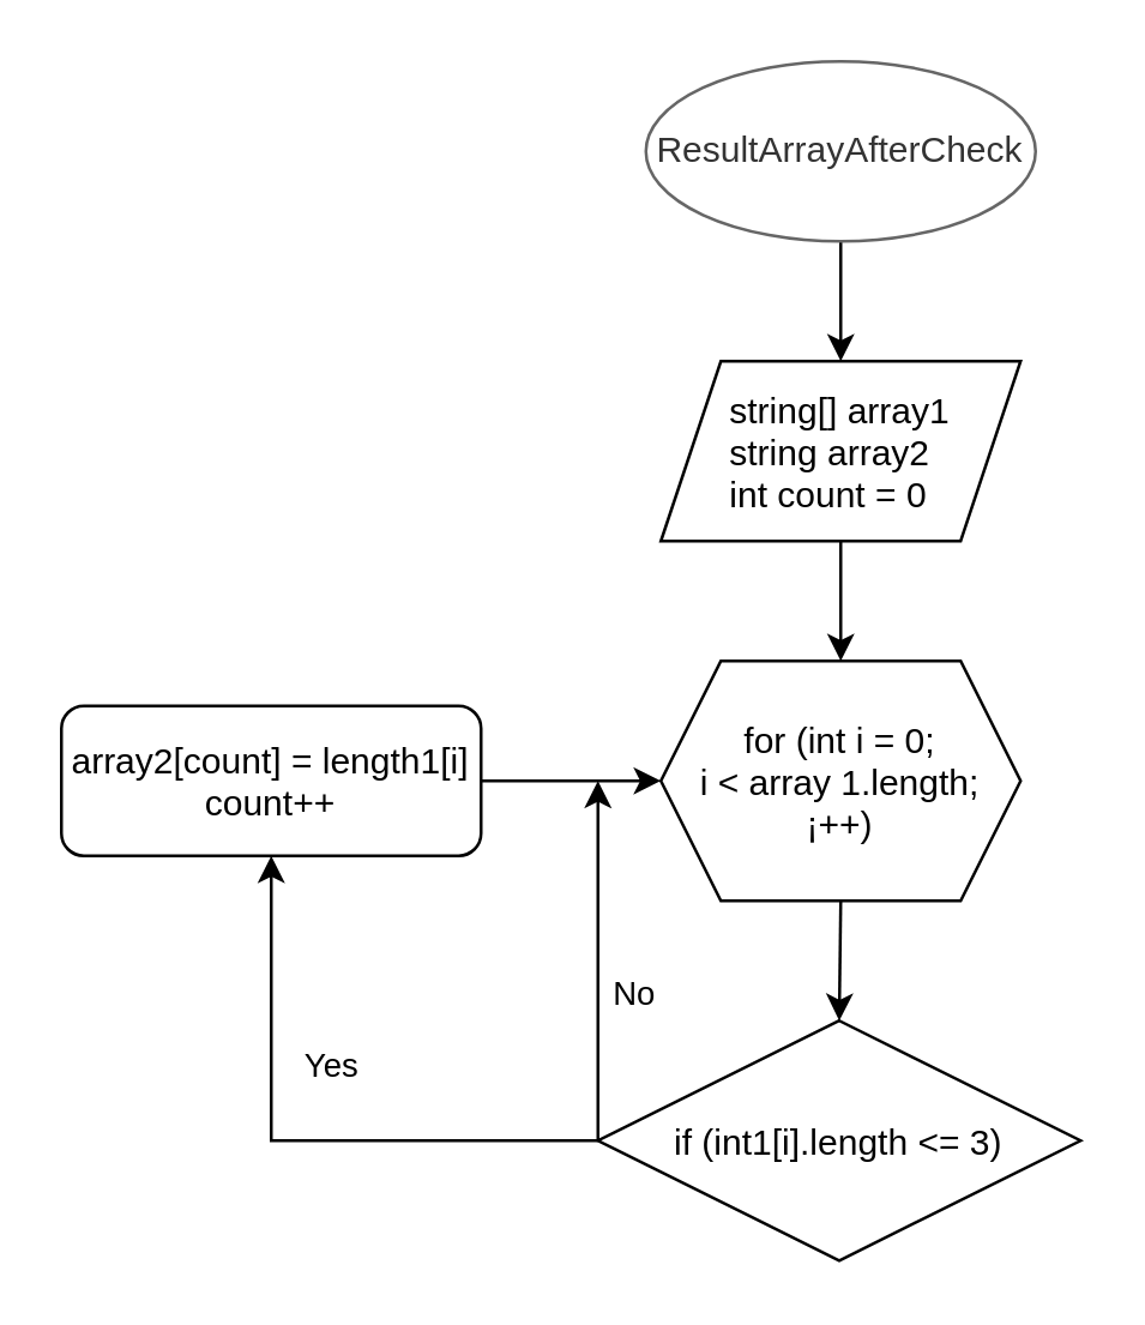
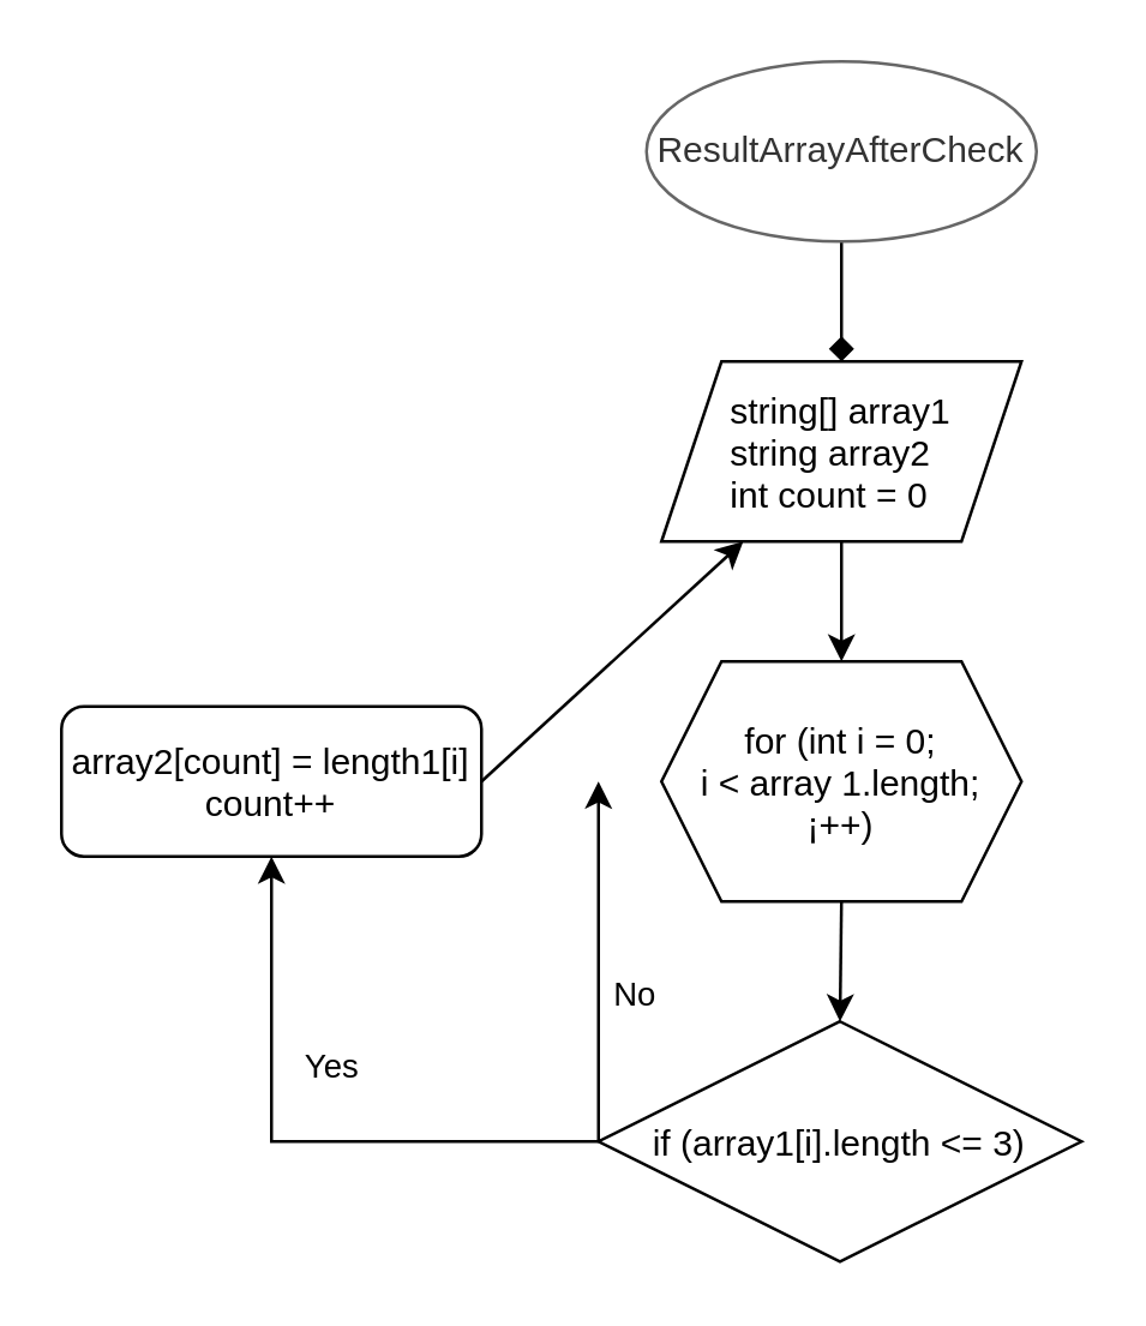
  <mxCell id="0" />
  <mxCell id="1" parent="0" />
- <mxCell id="2" style="edgeStyle=none;rounded=0;html=1;exitX=0.5;exitY=1;exitDx=0;exitDy=0;entryX=0.5;entryY=0;entryDx=0;entryDy=0;fontColor=#FFFFFF;strokeColor=#000000;" edge="1" parent="1" source="3" target="5"><mxGeometry relative="1" as="geometry" /></mxCell>
+ <mxCell id="2" style="edgeStyle=none;rounded=0;html=1;exitX=0.5;exitY=1;exitDx=0;exitDy=0;entryX=0.5;entryY=0;entryDx=0;entryDy=0;fontColor=#FFFFFF;strokeColor=#000000;endArrow=diamond;" edge="1" parent="1" source="3" target="5"><mxGeometry relative="1" as="geometry" /></mxCell>
  <mxCell id="3" value="ResultArrayAfterCheck" style="ellipse;whiteSpace=wrap;html=1;fillColor=none;fontColor=#333333;strokeColor=#666666;" vertex="1" parent="1"><mxGeometry x="215" y="20" width="130" height="60" as="geometry" /></mxCell>
  <mxCell id="4" style="edgeStyle=none;rounded=0;html=1;exitX=0.5;exitY=1;exitDx=0;exitDy=0;entryX=0.5;entryY=0;entryDx=0;entryDy=0;fontColor=#FFFFFF;strokeColor=#000000;" edge="1" parent="1" source="5" target="7"><mxGeometry relative="1" as="geometry" /></mxCell>
  <mxCell id="5" value="&lt;p style=&quot;margin: 0px; font-variant-numeric: normal; font-variant-east-asian: normal; font-stretch: normal; line-height: normal; text-align: start;&quot; class=&quot;p1&quot;&gt;&lt;font&gt;string[] array1&lt;/font&gt;&lt;/p&gt;&lt;p style=&quot;margin: 0px; font-variant-numeric: normal; font-variant-east-asian: normal; font-stretch: normal; line-height: normal; text-align: start;&quot; class=&quot;p1&quot;&gt;&lt;font&gt;string array2&lt;/font&gt;&lt;/p&gt;&lt;p style=&quot;margin: 0px; font-variant-numeric: normal; font-variant-east-asian: normal; font-stretch: normal; line-height: normal; text-align: start;&quot; class=&quot;p1&quot;&gt;&lt;font&gt;int count = 0&lt;/font&gt;&lt;/p&gt;" style="shape=parallelogram;perimeter=parallelogramPerimeter;whiteSpace=wrap;html=1;fixedSize=1;fillColor=none;fontColor=#000000;strokeColor=#000000;" vertex="1" parent="1"><mxGeometry x="220" y="120" width="120" height="60" as="geometry" /></mxCell>
  <mxCell id="6" style="edgeStyle=none;rounded=0;html=1;exitX=0.5;exitY=1;exitDx=0;exitDy=0;entryX=0.5;entryY=0;entryDx=0;entryDy=0;fontColor=#FFFFFF;strokeColor=#000000;" edge="1" parent="1" source="7" target="11"><mxGeometry relative="1" as="geometry" /></mxCell>
  <mxCell id="7" value="&lt;p style=&quot;margin: 0px; font-variant-numeric: normal; font-variant-east-asian: normal; font-stretch: normal; line-height: normal;&quot; class=&quot;p1&quot;&gt;for (int i = 0;&lt;/p&gt;&lt;p style=&quot;margin: 0px; font-variant-numeric: normal; font-variant-east-asian: normal; font-stretch: normal; line-height: normal;&quot; class=&quot;p1&quot;&gt;i &amp;lt; array 1.length;&lt;/p&gt;&lt;p style=&quot;margin: 0px; font-variant-numeric: normal; font-variant-east-asian: normal; font-stretch: normal; line-height: normal;&quot; class=&quot;p1&quot;&gt;¡++)&lt;/p&gt;" style="shape=hexagon;perimeter=hexagonPerimeter2;whiteSpace=wrap;html=1;fixedSize=1;fontColor=#000000;align=center;fillColor=none;strokeColor=#000000;" vertex="1" parent="1"><mxGeometry x="220" y="220" width="120" height="80" as="geometry" /></mxCell>
  <mxCell id="8" value="Yes" style="edgeStyle=none;html=1;exitX=0;exitY=0.5;exitDx=0;exitDy=0;entryX=0.5;entryY=1;entryDx=0;entryDy=0;fontColor=#000000;rounded=0;strokeColor=#000000;labelBackgroundColor=none;" edge="1" parent="1" source="11" target="13"><mxGeometry x="0.317" y="-20" relative="1" as="geometry"><Array as="points"><mxPoint x="90" y="380" /></Array><mxPoint as="offset" /></mxGeometry></mxCell>
  <mxCell id="9" style="edgeStyle=none;rounded=0;html=1;exitX=0;exitY=0.5;exitDx=0;exitDy=0;fontColor=#FFFFFF;strokeColor=#000000;" edge="1" parent="1" source="11"><mxGeometry relative="1" as="geometry"><mxPoint x="199" y="260" as="targetPoint" /></mxGeometry></mxCell>
  <mxCell id="10" value="No" style="edgeLabel;html=1;align=center;verticalAlign=middle;resizable=0;points=[];fontColor=#000000;labelBackgroundColor=none;" vertex="1" connectable="0" parent="9"><mxGeometry x="-0.35" y="-1" relative="1" as="geometry"><mxPoint x="10" y="-11" as="offset" /></mxGeometry></mxCell>
- <mxCell id="11" value="&lt;p style=&quot;margin: 0px; font-variant-numeric: normal; font-variant-east-asian: normal; font-stretch: normal; line-height: normal; text-align: start;&quot; class=&quot;p1&quot;&gt;if (int1[i].length &amp;lt;= 3)&lt;/p&gt;" style="rhombus;whiteSpace=wrap;html=1;fontColor=#000000;fillColor=none;strokeColor=#000000;" vertex="1" parent="1"><mxGeometry x="199" y="340" width="161" height="80" as="geometry" /></mxCell>
- <mxCell id="12" style="edgeStyle=none;html=1;exitX=1;exitY=0.5;exitDx=0;exitDy=0;fontColor=#FFFFFF;entryX=0;entryY=0.5;entryDx=0;entryDy=0;strokeColor=#000000;" edge="1" parent="1" source="13" target="7"><mxGeometry relative="1" as="geometry"><mxPoint x="220" y="255" as="targetPoint" /></mxGeometry></mxCell>
+ <mxCell id="11" value="&lt;p style=&quot;margin: 0px; font-variant-numeric: normal; font-variant-east-asian: normal; font-stretch: normal; line-height: normal; text-align: start;&quot; class=&quot;p1&quot;&gt;if (array1[i].length &amp;lt;= 3)&lt;/p&gt;" style="rhombus;whiteSpace=wrap;html=1;fontColor=#000000;fillColor=none;strokeColor=#000000;" vertex="1" parent="1"><mxGeometry x="199" y="340" width="161" height="80" as="geometry" /></mxCell>
+ <mxCell id="12" style="edgeStyle=none;html=1;exitX=1;exitY=0.5;exitDx=0;exitDy=0;fontColor=#FFFFFF;strokeColor=#000000;" edge="1" parent="1" source="13" target="5"><mxGeometry relative="1" as="geometry"><mxPoint x="220" y="255" as="targetPoint" /></mxGeometry></mxCell>
  <mxCell id="13" value="&lt;p style=&quot;margin: 0px; font-variant-numeric: normal; font-variant-east-asian: normal; font-stretch: normal; line-height: normal;&quot; class=&quot;p1&quot;&gt;array2[count] = length1[i]&lt;/p&gt;&lt;p style=&quot;margin: 0px; font-variant-numeric: normal; font-variant-east-asian: normal; font-stretch: normal; line-height: normal;&quot; class=&quot;p1&quot;&gt;count++&lt;/p&gt;" style="rounded=1;whiteSpace=wrap;html=1;fontColor=#000000;align=center;horizontal=1;verticalAlign=middle;fillColor=none;strokeColor=#000000;" vertex="1" parent="1"><mxGeometry x="20" y="235" width="140" height="50" as="geometry" /></mxCell>
